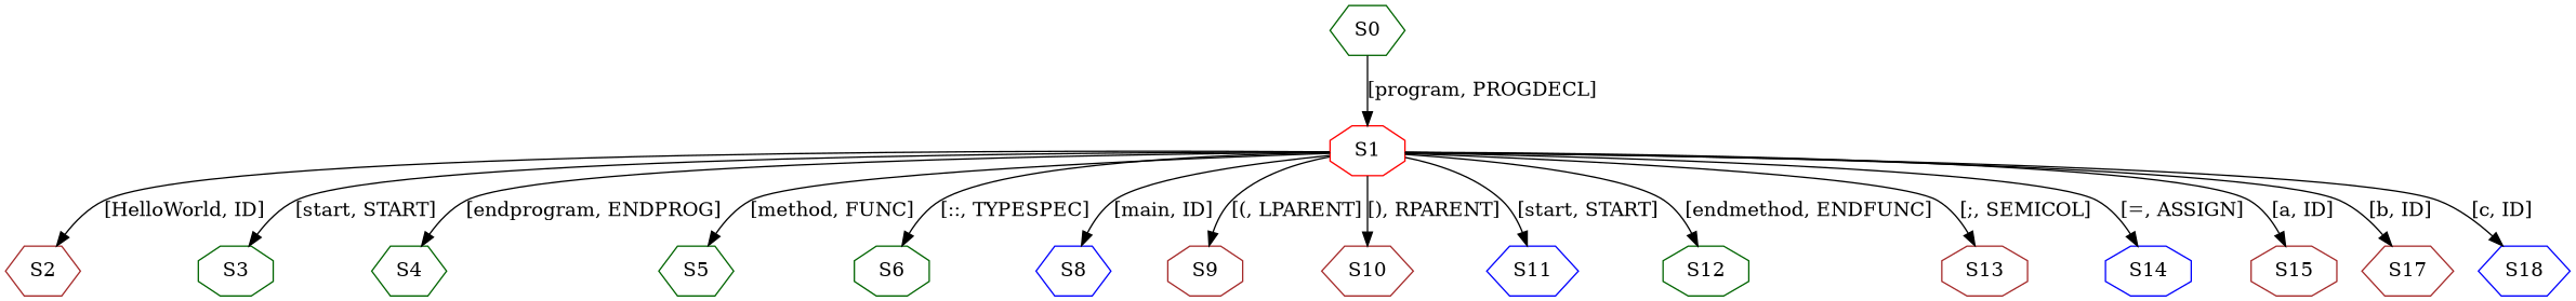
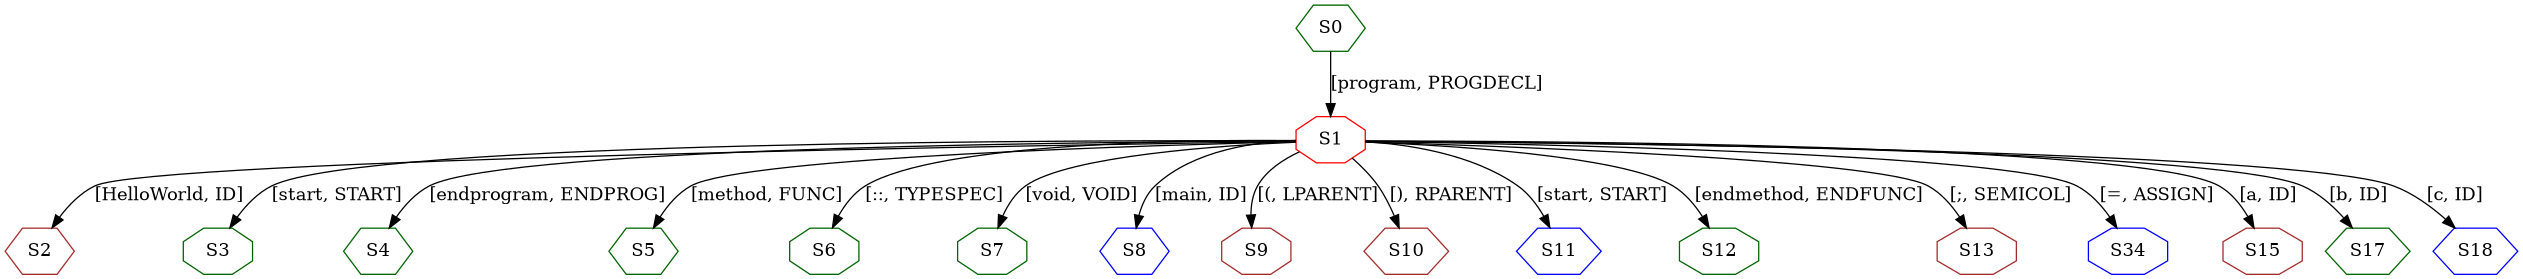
  digraph {
    rankdir=UD
    node [color=darkgreen shape=hexagon]
    S0
    S1 [color=red shape=octagon]
    S2 [color=brown]
    S3 [shape=octagon]
    S4
    S5
    S6 [shape=octagon]
+   S7 [shape=octagon]
    S8 [color=blue]
    S9 [color=brown shape=octagon]
    S10 [color=brown]
    S11 [color=blue]
    S12 [shape=octagon]
    S13 [color=brown shape=octagon]
-   S14 [color=blue shape=octagon]
+   S14 [color=blue shape=octagon label=S34]
    S15 [color=brown shape=octagon]
-   S17 [color=brown]
+   S17
    S18 [color=blue]
    S0 -> S1 [label="[program, PROGDECL]"]
    S1 -> S2 [label="[HelloWorld, ID]"]
    S1 -> S3 [label="[start, START]"]
    S1 -> S4 [label="[endprogram, ENDPROG]"]
    S1 -> S5 [label="[method, FUNC]"]
    S1 -> S6 [label="[::, TYPESPEC]"]
+   S1 -> S7 [label="[void, VOID]"]
    S1 -> S8 [label="[main, ID]"]
    S1 -> S9 [label="[(, LPARENT]"]
    S1 -> S10 [label="[), RPARENT]"]
    S1 -> S11 [label="[start, START]"]
    S1 -> S12 [label="[endmethod, ENDFUNC]"]
    S1 -> S13 [label="[;, SEMICOL]"]
    S1 -> S14 [label="[=, ASSIGN]"]
    S1 -> S15 [label="[a, ID]"]
    S1 -> S17 [label="[b, ID]"]
    S1 -> S18 [label="[c, ID]"]
  }
